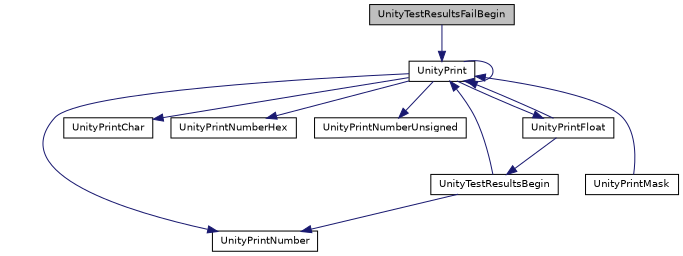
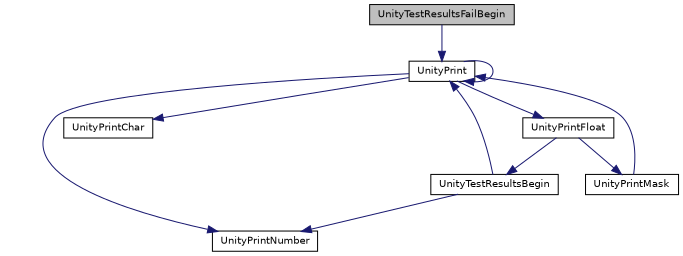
  digraph {
    rankdir=TB
    node [color=black fillcolor=white fontname=Helvetica fontsize=10 shape=record style=filled]
    edge [color=midnightblue fontname=Helvetica fontsize=10 labelfontname=Helvetica labelfontsize=10 style=solid]
    n1 [fillcolor=grey75 fontcolor=black height=0.2 label=UnityTestResultsFailBegin width=0.4]
    n2 [height=0.2 label=UnityPrint width=0.4]
    n3 [height=0.2 label=UnityTestResultsBegin width=0.4]
    n4 [height=0.2 label=UnityPrintNumber width=0.4]
    n5 [height=0.2 label=UnityPrintChar width=0.4]
-   n6 [height=0.2 label=UnityPrintNumberHex width=0.4]
-   n7 [height=0.2 label=UnityPrintNumberUnsigned width=0.4]
    n8 [height=0.2 label=UnityPrintFloat width=0.4]
    n9 [height=0.2 label=UnityPrintMask width=0.4]
    n1 -> n2
    n2 -> n2
    n2 -> n4
    n2 -> n5
-   n2 -> n6
-   n2 -> n7
    n2 -> n8
    n3 -> n2
    n3 -> n4
-   n8 -> n2
+   n8 -> n9
    n8 -> n3
    n9 -> n2
  }
